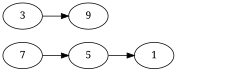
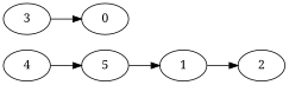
  digraph {
    fontname="Noto Serif"
    rankdir=LR
    node [fontname="Noto Serif"]
    edge [fontname="Noto Serif" heightLimit=3 primaryType=mainStreet secondaryType=none village=Berlin weight=10]
    1
+   2
    3
-   0 [label=9]
-   4 [label=7]
+   0
+   4
    5
+   1 -> 2
    3 -> 0 [weight=20]
    4 -> 5 [village=Munich weight=40]
    5 -> 1
  }
